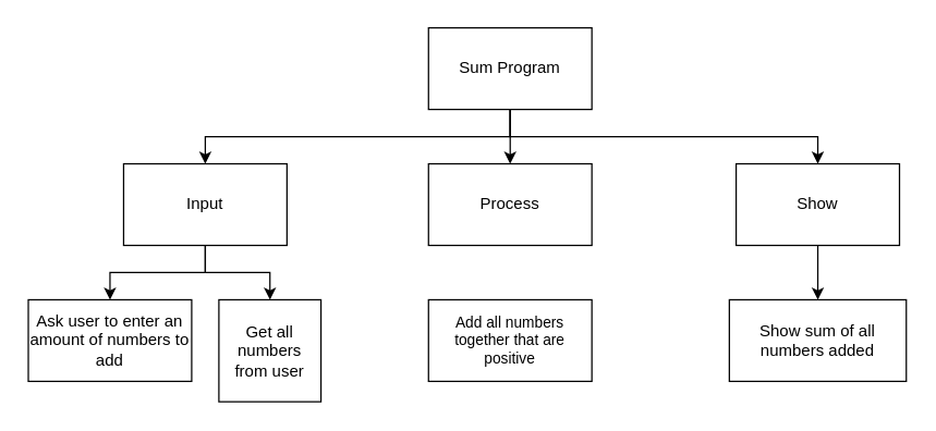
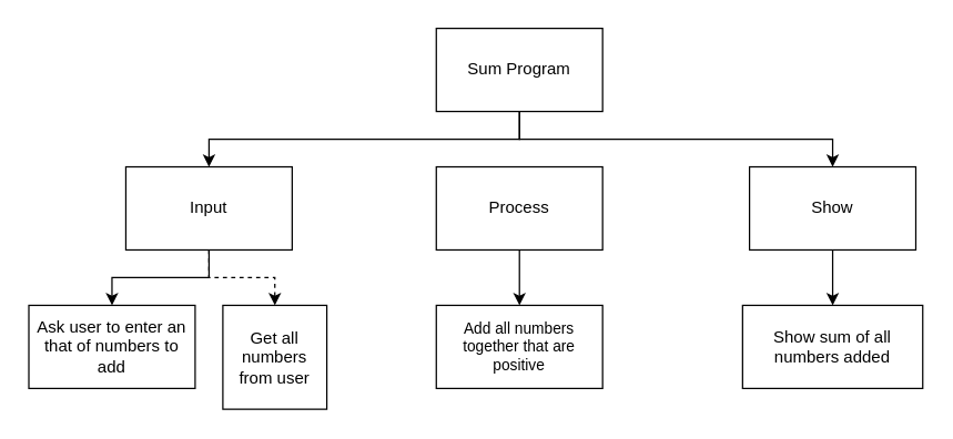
  <mxCell id="0" />
  <mxCell id="1" parent="0" />
- <mxCell id="2" style="edgeStyle=orthogonalEdgeStyle;html=1;entryX=0.5;entryY=0;entryDx=0;entryDy=0;rounded=0;" parent="1" source="5" target="10" edge="1"><mxGeometry relative="1" as="geometry" /></mxCell>
  <mxCell id="3" style="edgeStyle=orthogonalEdgeStyle;shape=connector;rounded=0;html=1;entryX=0.5;entryY=0;entryDx=0;entryDy=0;labelBackgroundColor=default;fontFamily=Helvetica;fontSize=11;fontColor=default;endArrow=classic;strokeColor=default;" parent="1" source="5" target="8" edge="1"><mxGeometry relative="1" as="geometry"><Array as="points"><mxPoint x="374" y="100" /><mxPoint x="150" y="100" /></Array></mxGeometry></mxCell>
  <mxCell id="4" style="edgeStyle=orthogonalEdgeStyle;shape=connector;rounded=0;html=1;entryX=0.5;entryY=0;entryDx=0;entryDy=0;labelBackgroundColor=default;fontFamily=Helvetica;fontSize=11;fontColor=default;endArrow=classic;strokeColor=default;" parent="1" source="5" target="12" edge="1"><mxGeometry relative="1" as="geometry"><Array as="points"><mxPoint x="374" y="100" /><mxPoint x="600" y="100" /></Array></mxGeometry></mxCell>
  <mxCell id="5" value="Sum Program" style="rounded=0;whiteSpace=wrap;html=1;" parent="1" vertex="1"><mxGeometry x="314" y="20" width="120" height="60" as="geometry" /></mxCell>
  <mxCell id="6" style="edgeStyle=orthogonalEdgeStyle;shape=connector;rounded=0;html=1;entryX=0.5;entryY=0;entryDx=0;entryDy=0;labelBackgroundColor=default;fontFamily=Helvetica;fontSize=11;fontColor=default;endArrow=classic;strokeColor=default;" parent="1" source="8" target="13" edge="1"><mxGeometry relative="1" as="geometry" /></mxCell>
- <mxCell id="7" style="edgeStyle=orthogonalEdgeStyle;html=1;entryX=0.5;entryY=0;entryDx=0;entryDy=0;rounded=0;" edge="1" parent="1" source="8" target="16"><mxGeometry relative="1" as="geometry" /></mxCell>
+ <mxCell id="7" style="edgeStyle=orthogonalEdgeStyle;html=1;entryX=0.5;entryY=0;entryDx=0;entryDy=0;rounded=0;dashed=1;" edge="1" parent="1" source="8" target="16"><mxGeometry relative="1" as="geometry" /></mxCell>
  <mxCell id="8" value="Input" style="rounded=0;whiteSpace=wrap;html=1;" parent="1" vertex="1"><mxGeometry x="90" y="120" width="120" height="60" as="geometry" /></mxCell>
+ <mxCell id="9" style="edgeStyle=orthogonalEdgeStyle;html=1;entryX=0.5;entryY=0;entryDx=0;entryDy=0;rounded=0;" parent="1" source="10" target="14" edge="1"><mxGeometry relative="1" as="geometry" /></mxCell>
  <mxCell id="10" value="Process" style="rounded=0;whiteSpace=wrap;html=1;" parent="1" vertex="1"><mxGeometry x="314" y="120" width="120" height="60" as="geometry" /></mxCell>
  <mxCell id="11" style="edgeStyle=orthogonalEdgeStyle;html=1;entryX=0.5;entryY=0;entryDx=0;entryDy=0;rounded=0;" parent="1" source="12" target="15" edge="1"><mxGeometry relative="1" as="geometry" /></mxCell>
  <mxCell id="12" value="Show" style="rounded=0;whiteSpace=wrap;html=1;" parent="1" vertex="1"><mxGeometry x="540" y="120" width="120" height="60" as="geometry" /></mxCell>
- <mxCell id="13" value="Ask user to enter an amount of numbers to add" style="rounded=0;whiteSpace=wrap;html=1;" parent="1" vertex="1"><mxGeometry x="20" y="220" width="120" height="60" as="geometry" /></mxCell>
+ <mxCell id="13" value="Ask user to enter an that of numbers to add" style="rounded=0;whiteSpace=wrap;html=1;" parent="1" vertex="1"><mxGeometry x="20" y="220" width="120" height="60" as="geometry" /></mxCell>
  <mxCell id="14" value="Add all numbers together that are positive" style="rounded=0;whiteSpace=wrap;html=1;fontFamily=Helvetica;fontSize=11;fontColor=default;" parent="1" vertex="1"><mxGeometry x="314" y="220" width="120" height="60" as="geometry" /></mxCell>
  <mxCell id="15" value="Show sum of all numbers added" style="rounded=0;whiteSpace=wrap;html=1;" parent="1" vertex="1"><mxGeometry x="535" y="220" width="130" height="60" as="geometry" /></mxCell>
  <mxCell id="16" value="Get all numbers from user" style="rounded=0;whiteSpace=wrap;html=1;" vertex="1" parent="1"><mxGeometry x="160" y="220" width="75" height="75" as="geometry" /></mxCell>
